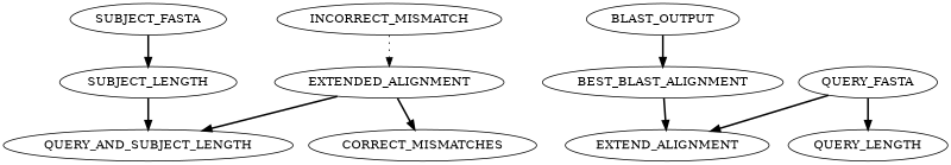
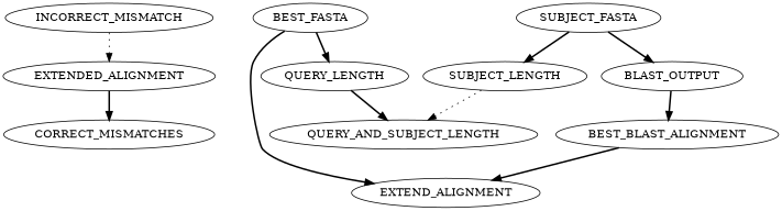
  digraph {
    edge [style=bold]
    EXTENDED_ALIGNMENT
    CORRECT_MISMATCHES
-   QUERY_FASTA
+   QUERY_FASTA [label=BEST_FASTA]
    EXTEND_ALIGNMENT
    QUERY_LENGTH
    QUERY_AND_SUBJECT_LENGTH
    BLAST_OUTPUT
    BEST_BLAST_ALIGNMENT
    SUBJECT_FASTA
    SUBJECT_LENGTH
    INCORRECT_MISMATCH
    EXTENDED_ALIGNMENT -> CORRECT_MISMATCHES
    QUERY_FASTA -> EXTEND_ALIGNMENT
    QUERY_FASTA -> QUERY_LENGTH
-   EXTENDED_ALIGNMENT -> QUERY_AND_SUBJECT_LENGTH
+   QUERY_LENGTH -> QUERY_AND_SUBJECT_LENGTH
    BLAST_OUTPUT -> BEST_BLAST_ALIGNMENT
    BEST_BLAST_ALIGNMENT -> EXTEND_ALIGNMENT
+   SUBJECT_FASTA -> BLAST_OUTPUT
    SUBJECT_FASTA -> SUBJECT_LENGTH
-   SUBJECT_LENGTH -> QUERY_AND_SUBJECT_LENGTH
+   SUBJECT_LENGTH -> QUERY_AND_SUBJECT_LENGTH [style=dotted]
    INCORRECT_MISMATCH -> EXTENDED_ALIGNMENT [style=dotted]
  }
